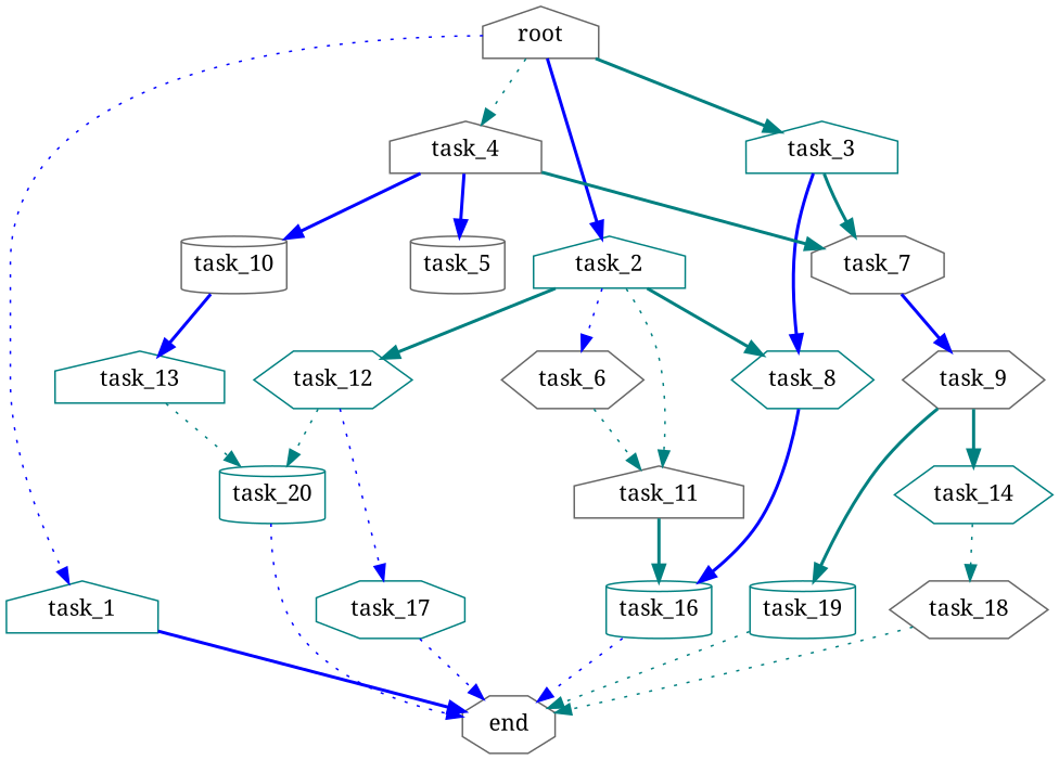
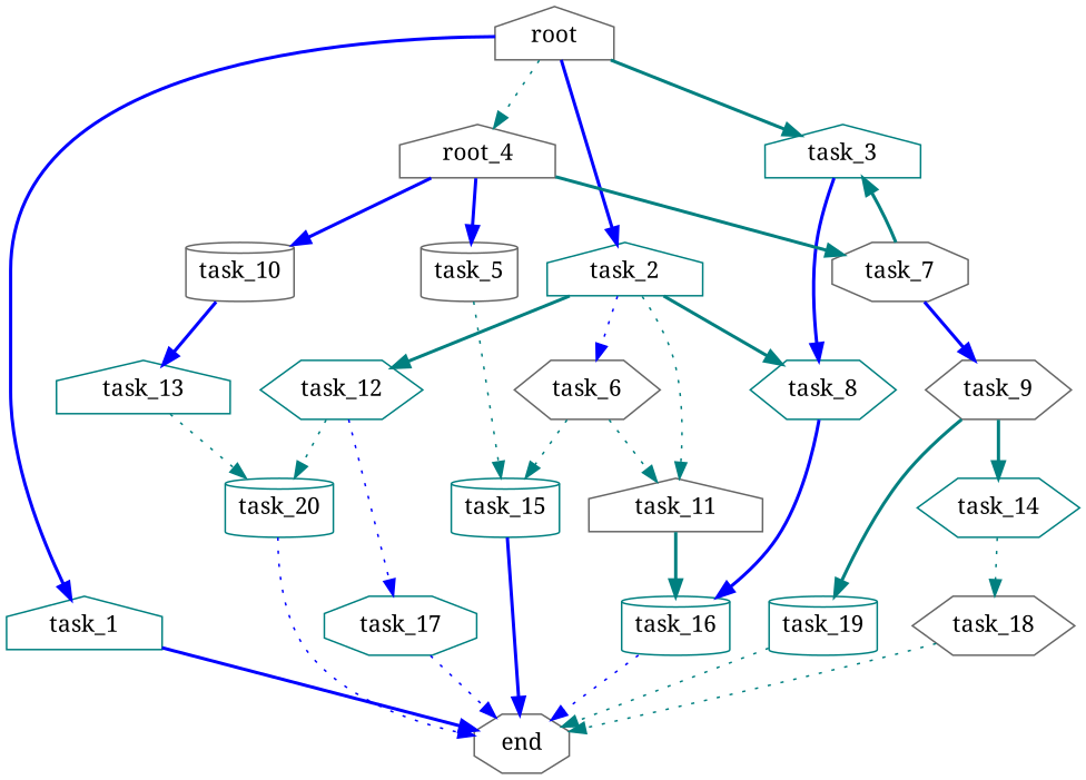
  digraph {
    fontname="Noto Serif"
    node [color=teal fontname="Noto Serif" shape=house]
    edge [color=teal fontname="Noto Serif" style=bold]
    root [color=gray40]
    task_1
    task_2
    task_3
-   task_4 [color=gray40]
+   task_4 [color=gray40 label=root_4]
    end [color=gray40 shape=octagon]
    task_6 [color=gray40 shape=hexagon]
    task_8 [shape=hexagon]
    task_11 [color=gray40]
    task_12 [shape=hexagon]
    task_7 [color=gray40 shape=octagon]
    task_5 [color=gray40 shape=cylinder]
    task_10 [color=gray40 shape=cylinder]
+   task_15 [shape=cylinder]
    task_16 [shape=cylinder]
    task_17 [shape=octagon]
    task_20 [shape=cylinder]
    task_9 [color=gray40 shape=hexagon]
    task_13
    task_14 [shape=hexagon]
    task_19 [shape=cylinder]
    task_18 [color=gray40 shape=hexagon]
-   root -> task_1 [color=blue style=dotted]
+   root -> task_1 [color=blue]
    root -> task_2 [color=blue]
    root -> task_3
    root -> task_4 [style=dotted]
    task_1 -> end [color=blue]
    task_2 -> task_6 [color=blue style=dotted]
    task_2 -> task_8
    task_2 -> task_11 [style=dotted]
    task_2 -> task_12
    task_3 -> task_8 [color=blue]
-   task_3 -> task_7
+   task_7 -> task_3
    task_4 -> task_7
    task_4 -> task_5 [color=blue]
    task_4 -> task_10 [color=blue]
    task_6 -> task_11 [style=dotted]
+   task_6 -> task_15 [style=dotted]
    task_8 -> task_16 [color=blue]
    task_11 -> task_16
    task_12 -> task_17 [color=blue style=dotted]
    task_12 -> task_20 [style=dotted]
    task_7 -> task_9 [color=blue]
+   task_5 -> task_15 [style=dotted]
    task_10 -> task_13 [color=blue]
+   task_15 -> end [color=blue]
    task_16 -> end [color=blue style=dotted]
    task_17 -> end [color=blue style=dotted]
    task_20 -> end [color=blue style=dotted]
    task_9 -> task_14
    task_9 -> task_19
    task_13 -> task_20 [style=dotted]
    task_14 -> task_18 [style=dotted]
    task_19 -> end [style=dotted]
    task_18 -> end [style=dotted]
  }
